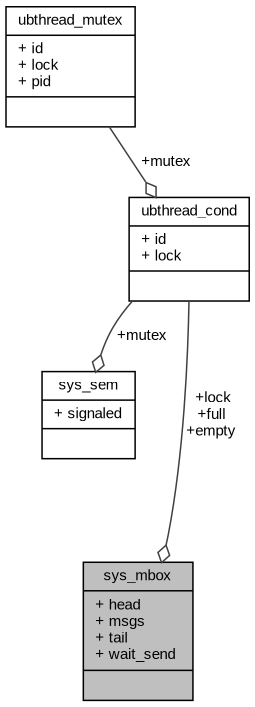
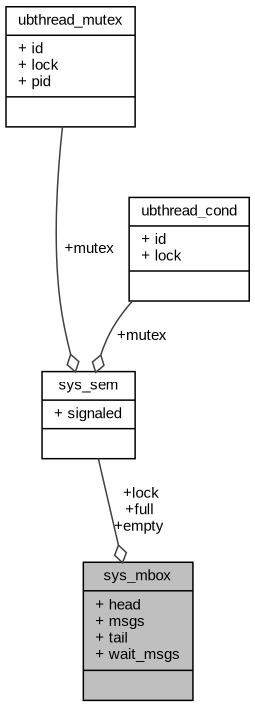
  digraph {
    fontname="Liberation Sans"
    node [color=black fillcolor=white fontname="Liberation Sans" fontsize=10 shape=record style=filled]
    edge [arrowhead=odiamond color=grey25 fontname="Liberation Sans" fontsize=10 labelfontname=Helvetica labelfontsize=10 style=solid]
-   n1 [fillcolor=grey75 fontcolor=black height=0.2 label="{sys_mbox\n|+ head\l+ msgs\l+ tail\l+ wait_send\l|}" width=0.4]
+   n1 [fillcolor=grey75 fontcolor=black height=0.2 label="{sys_mbox\n|+ head\l+ msgs\l+ tail\l+ wait_msgs\l|}" width=0.4]
    n2 [height=0.2 label="{sys_sem\n|+ signaled\l|}" width=0.4]
    n3 [height=0.2 label="{ubthread_mutex\n|+ id\l+ lock\l+ pid\l|}" width=0.4]
    n4 [height=0.2 label="{ubthread_cond\n|+ id\l+ lock\l|}" width=0.4]
-   n4 -> n1 [label=" +lock\n+full\n+empty"]
-   n3 -> n4 [label=" +mutex"]
+   n2 -> n1 [label=" +lock\n+full\n+empty"]
+   n3 -> n2 [label=" +mutex"]
    n4 -> n2 [label=" +mutex"]
  }
